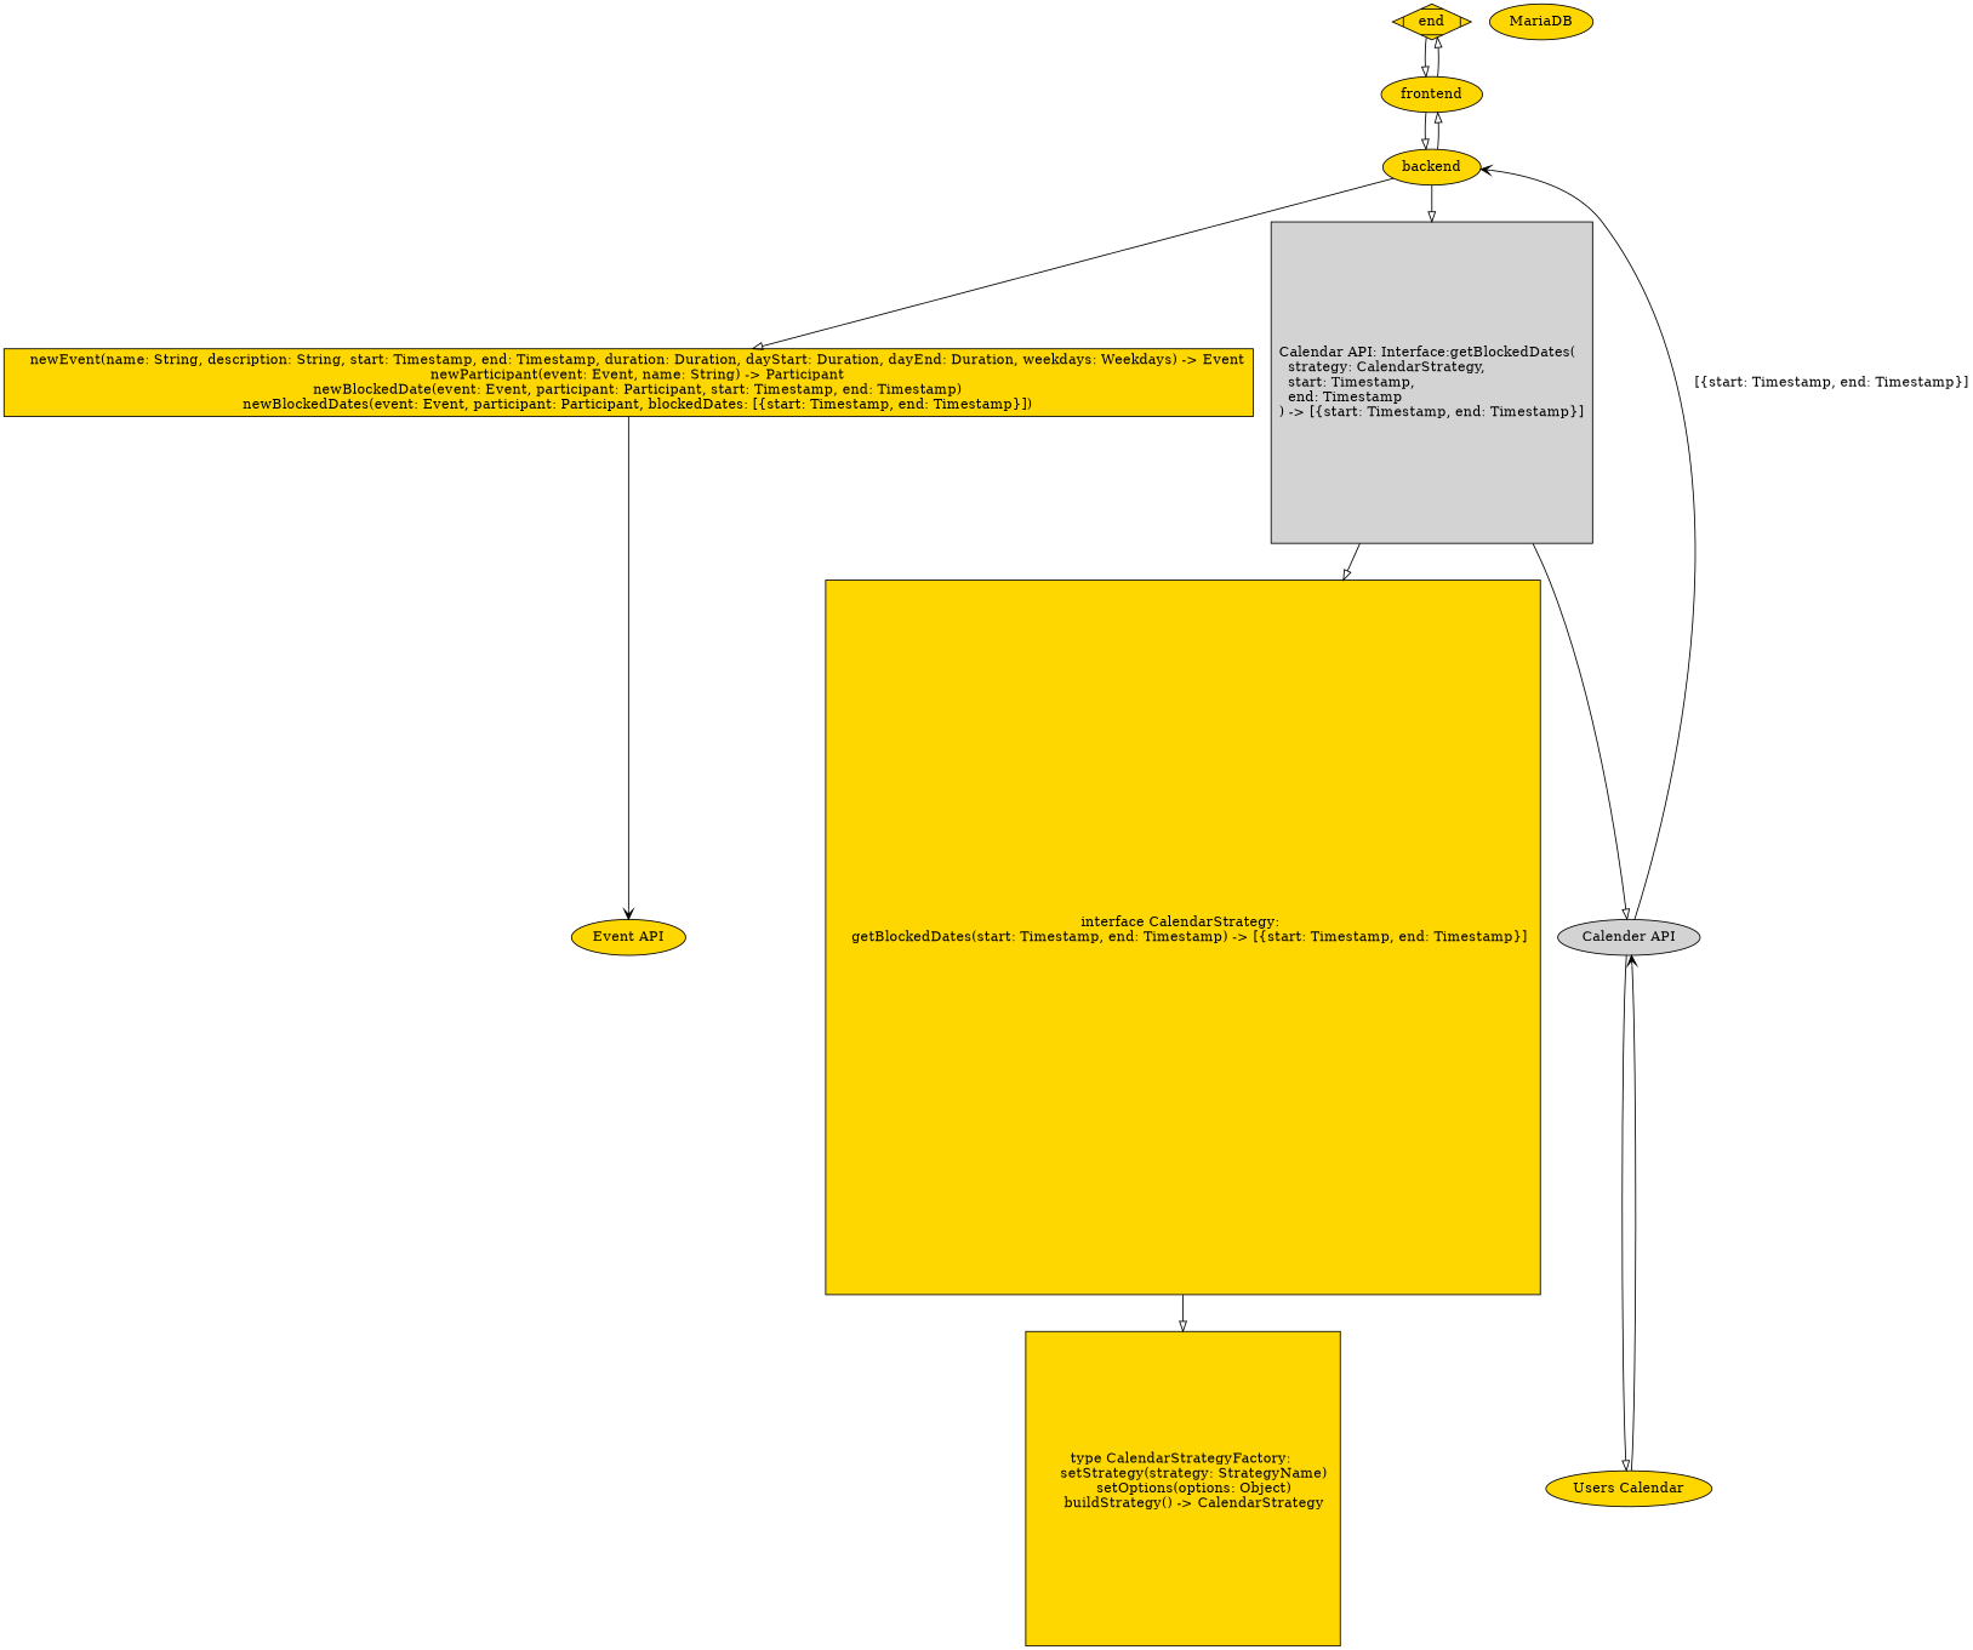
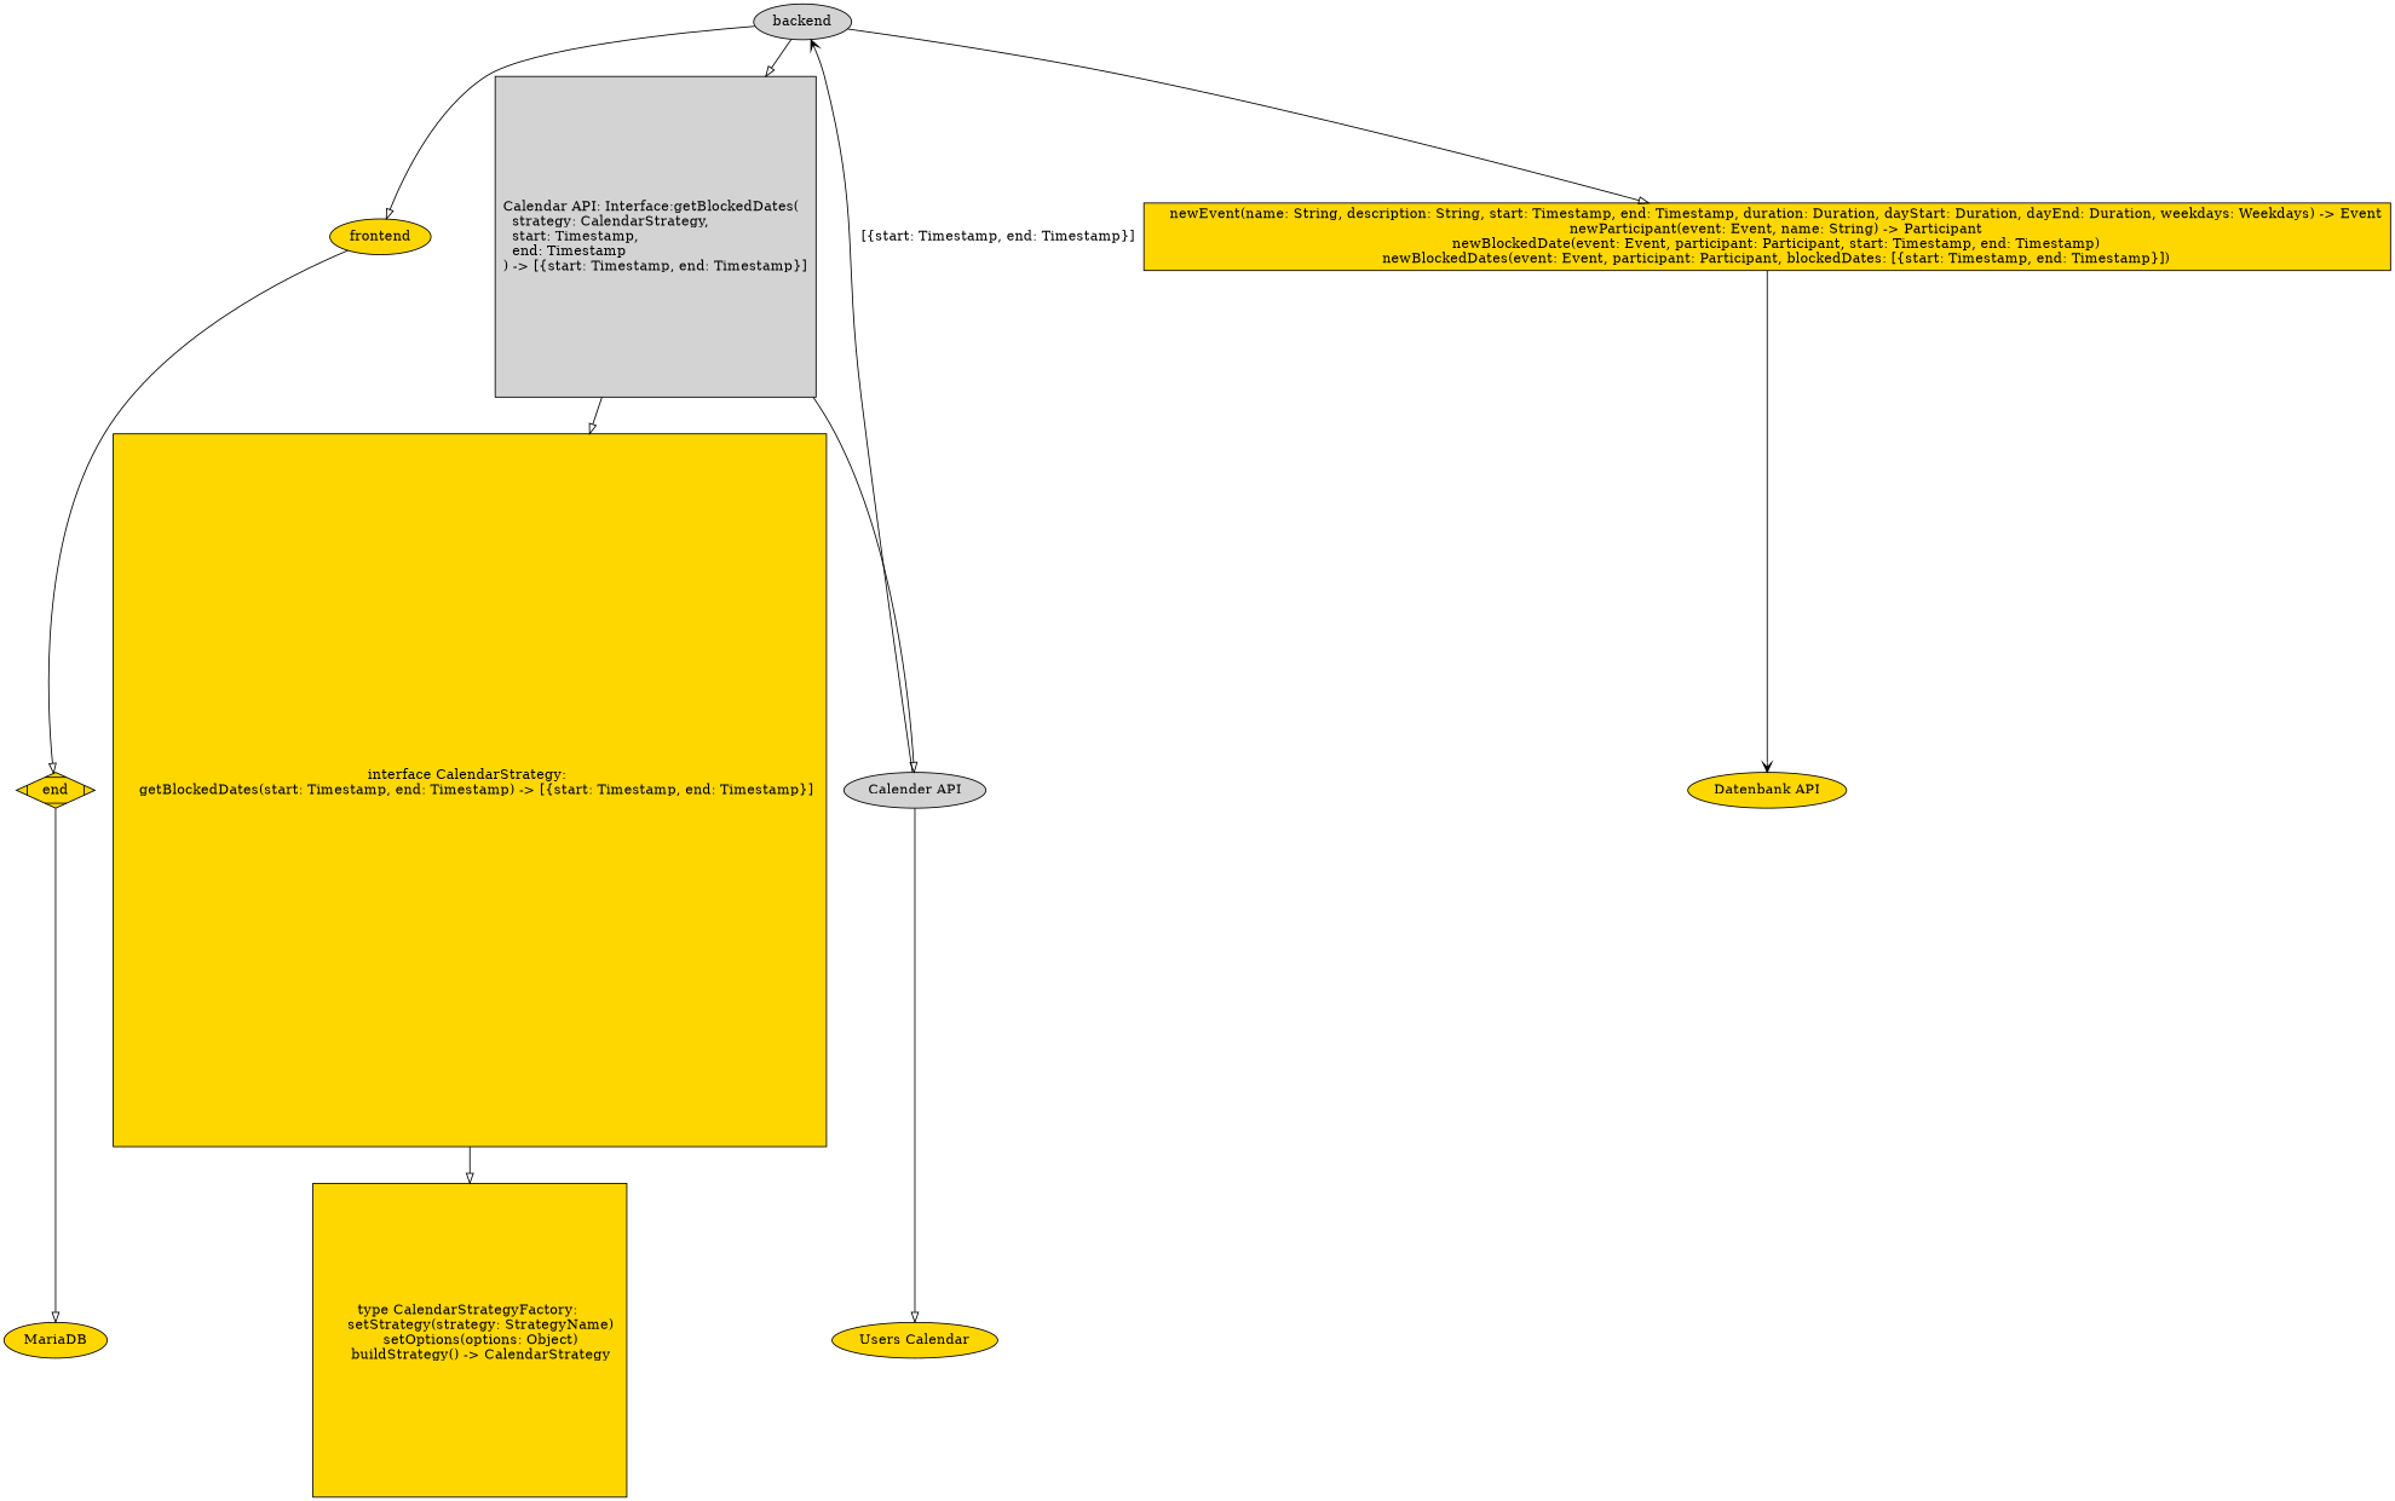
  digraph {
    node [fillcolor=gold style=filled]
    edge [arrowhead=onormal]
    n1 [label=end shape=Mdiamond]
    frontend
-   backend
+   backend [fillcolor=lightgrey]
    n4 [fillcolor=lightgrey label="Calendar API: Interface:getBlockedDates(\l  strategy: CalendarStrategy,\l  start: Timestamp,\l  end: Timestamp\l) -> [{start: Timestamp, end: Timestamp}]" shape=square]
    n5 [label="    newEvent(name: String, description: String, start: Timestamp, end: Timestamp, duration: Duration, dayStart: Duration, dayEnd: Duration, weekdays: Weekdays) -> Event\n    newParticipant(event: Event, name: String) -> Participant\n    newBlockedDate(event: Event, participant: Participant, start: Timestamp, end: Timestamp)\n    newBlockedDates(event: Event, participant: Participant, blockedDates: [{start: Timestamp, end: Timestamp}])" shape=block]
    n6 [label="interface CalendarStrategy: \n    getBlockedDates(start: Timestamp, end: Timestamp) -> [{start: Timestamp, end: Timestamp}] \n    " shape=square]
    n7 [fillcolor=lightgrey label="Calender API"]
-   n8 [label="Event API"]
+   n8 [label="Datenbank API"]
    n9 [label="type CalendarStrategyFactory: \n      setStrategy(strategy: StrategyName) \n      setOptions(options: Object) \n      buildStrategy() -> CalendarStrategy \n    " shape=square]
    n10 [label="Users Calendar"]
    n11 [label=MariaDB]
-   n1 -> frontend
+   n1 -> n11
    frontend -> n1
-   frontend -> backend
    backend -> frontend
    backend -> n4
    backend -> n5
    n4 -> n6
    n4 -> n7
    n5 -> n8 [arrowhead=vee]
    n6 -> n9
    n7 -> backend [arrowhead=vee label="[{start: Timestamp, end: Timestamp}]"]
    n7 -> n10
-   n10 -> n7 [arrowhead=vee]
  }
